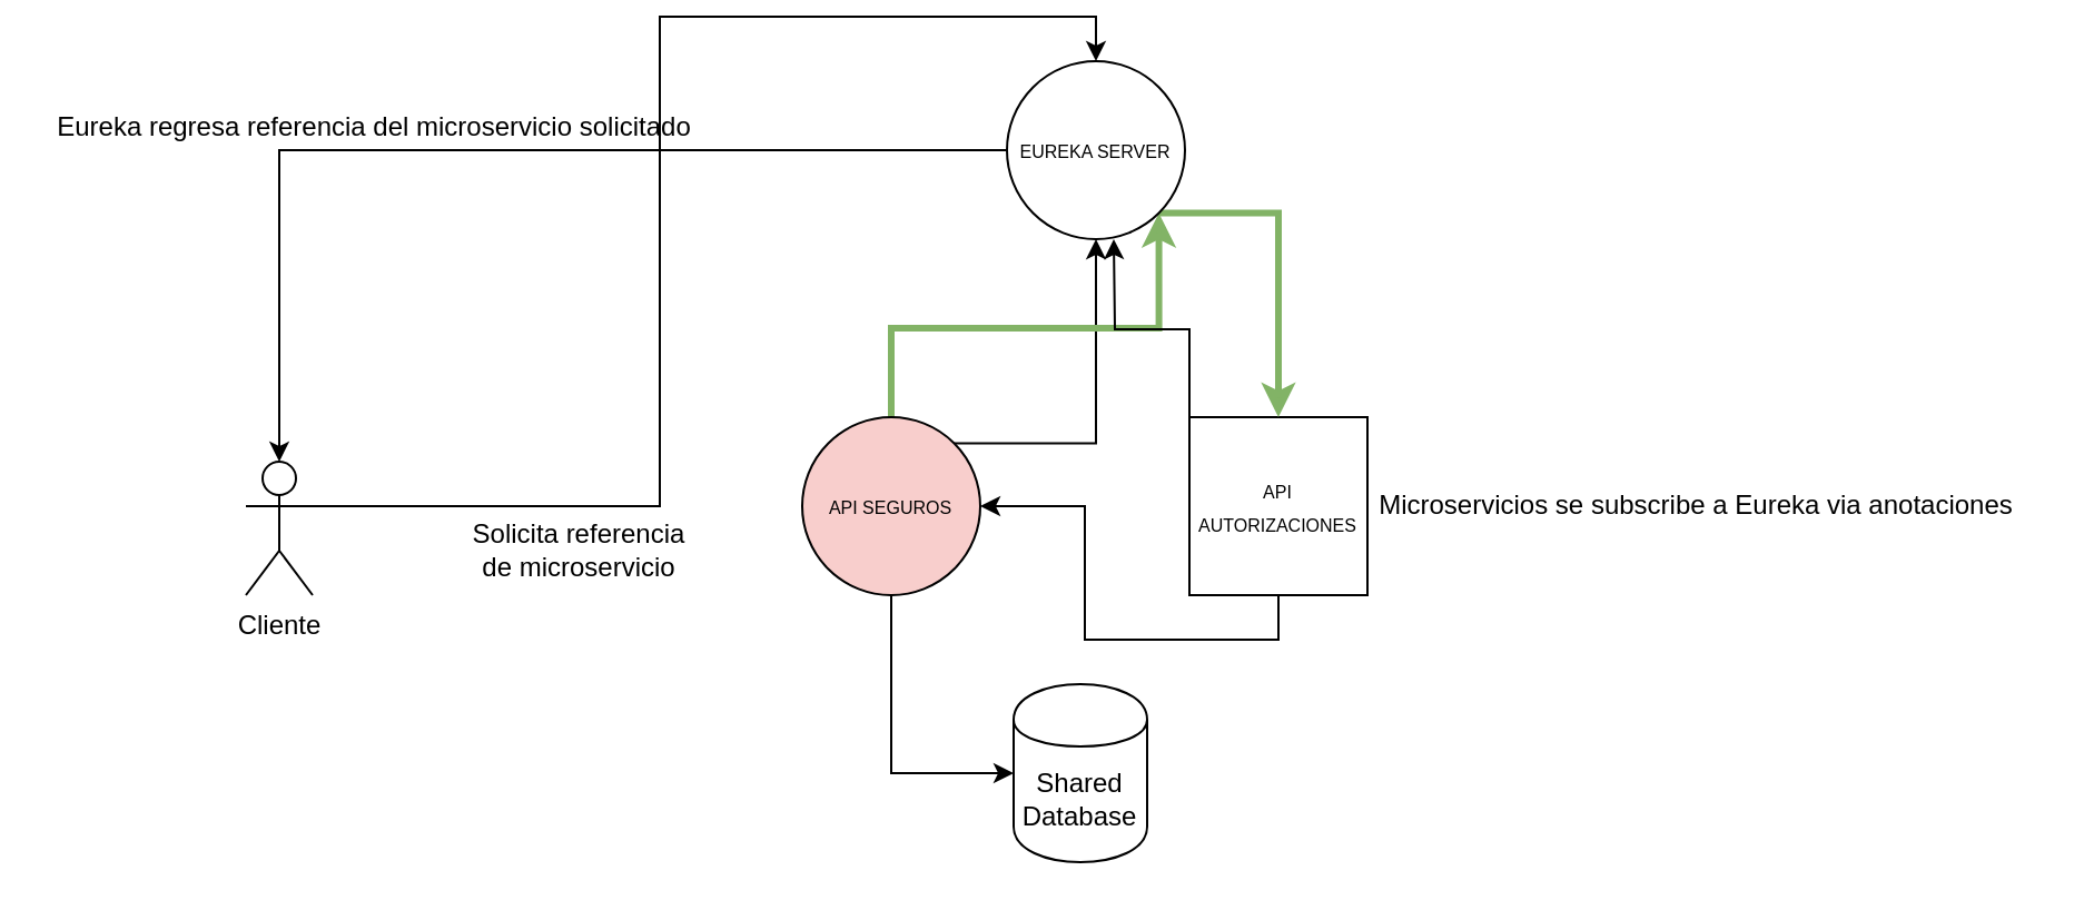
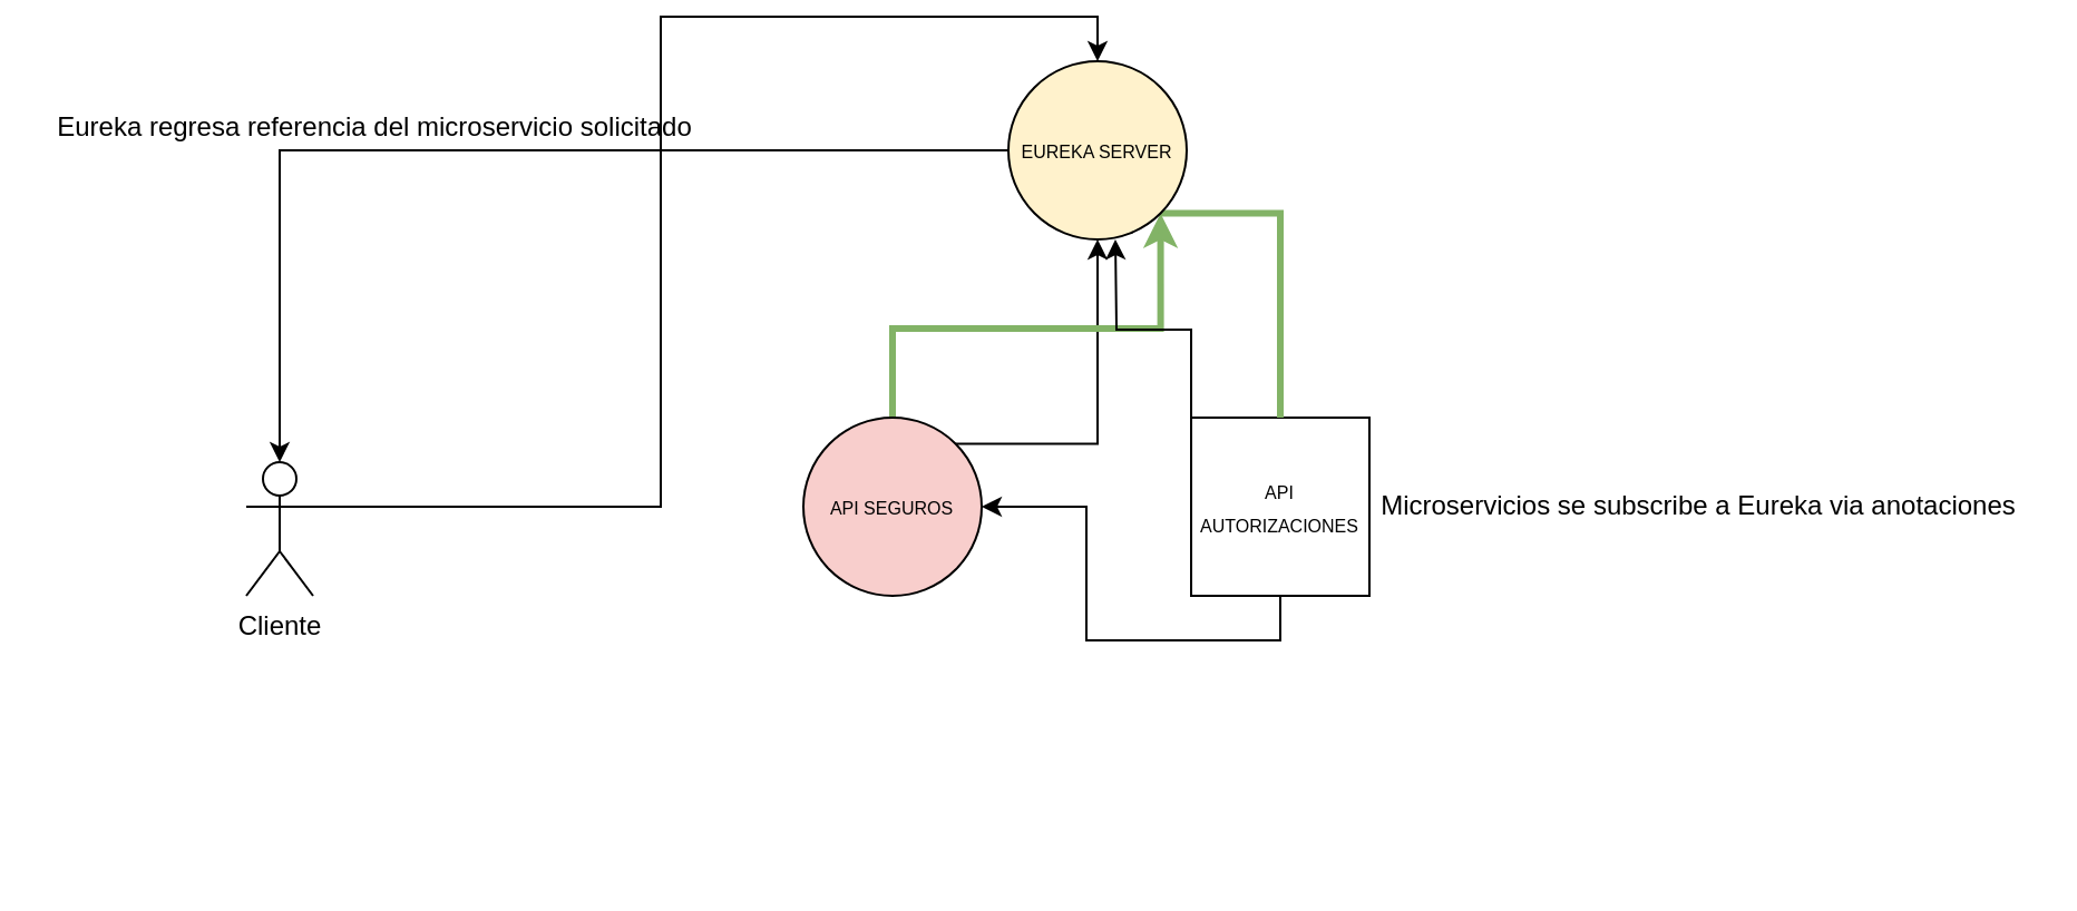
  <mxCell id="0" />
  <mxCell id="1" parent="0" />
- <mxCell id="2" value="Shared Database" style="shape=cylinder;whiteSpace=wrap;html=1;boundedLbl=1;backgroundOutline=1;" vertex="1" parent="1"><mxGeometry x="455" y="300" width="60" height="80" as="geometry" /></mxCell>
  <mxCell id="3" style="edgeStyle=orthogonalEdgeStyle;rounded=0;orthogonalLoop=1;jettySize=auto;html=1;exitX=1;exitY=0.333;exitDx=0;exitDy=0;exitPerimeter=0;entryX=0.5;entryY=0;entryDx=0;entryDy=0;" edge="1" parent="1" source="4" target="14"><mxGeometry relative="1" as="geometry" /></mxCell>
  <mxCell id="4" value="Cliente" style="shape=umlActor;verticalLabelPosition=bottom;labelBackgroundColor=#ffffff;verticalAlign=top;html=1;outlineConnect=0;" vertex="1" parent="1"><mxGeometry x="110" y="200" width="30" height="60" as="geometry" /></mxCell>
- <mxCell id="5" style="edgeStyle=orthogonalEdgeStyle;rounded=0;orthogonalLoop=1;jettySize=auto;html=1;exitX=0.5;exitY=1;exitDx=0;exitDy=0;entryX=0;entryY=0.5;entryDx=0;entryDy=0;" edge="1" parent="1" source="8" target="2"><mxGeometry relative="1" as="geometry" /></mxCell>
  <mxCell id="6" style="edgeStyle=orthogonalEdgeStyle;rounded=0;orthogonalLoop=1;jettySize=auto;html=1;exitX=1;exitY=0;exitDx=0;exitDy=0;" edge="1" parent="1" source="8" target="14"><mxGeometry relative="1" as="geometry" /></mxCell>
  <mxCell id="7" style="edgeStyle=orthogonalEdgeStyle;rounded=0;orthogonalLoop=1;jettySize=auto;html=1;exitX=0.5;exitY=0;exitDx=0;exitDy=0;entryX=1;entryY=1;entryDx=0;entryDy=0;fillColor=#d5e8d4;strokeColor=#82b366;strokeWidth=3;" edge="1" parent="1" source="8" target="14"><mxGeometry relative="1" as="geometry" /></mxCell>
  <mxCell id="8" value="&lt;font style=&quot;font-size: 8px&quot;&gt;API SEGUROS&lt;/font&gt;" style="ellipse;whiteSpace=wrap;html=1;aspect=fixed;fillColor=#f8cecc;" vertex="1" parent="1"><mxGeometry x="360" y="180" width="80" height="80" as="geometry" /></mxCell>
  <mxCell id="9" style="edgeStyle=orthogonalEdgeStyle;rounded=0;orthogonalLoop=1;jettySize=auto;html=1;exitX=0.5;exitY=1;exitDx=0;exitDy=0;" edge="1" parent="1" source="11" target="8"><mxGeometry relative="1" as="geometry" /></mxCell>
  <mxCell id="10" style="edgeStyle=orthogonalEdgeStyle;rounded=0;orthogonalLoop=1;jettySize=auto;html=1;exitX=0;exitY=0;exitDx=0;exitDy=0;" edge="1" parent="1" source="11"><mxGeometry relative="1" as="geometry"><mxPoint x="500" as="targetPoint" y="100" /></mxGeometry></mxCell>
  <mxCell id="11" value="&lt;font style=&quot;font-size: 8px&quot;&gt;API AUTORIZACIONES&lt;/font&gt;" style="whiteSpace=wrap;html=1;aspect=fixed;rounded=0;" vertex="1" parent="1"><mxGeometry x="534" y="180" width="80" height="80" as="geometry" /></mxCell>
  <mxCell id="12" style="edgeStyle=orthogonalEdgeStyle;rounded=0;orthogonalLoop=1;jettySize=auto;html=1;exitX=0;exitY=0.5;exitDx=0;exitDy=0;entryX=0.5;entryY=0;entryDx=0;entryDy=0;entryPerimeter=0;" edge="1" parent="1" source="14" target="4"><mxGeometry relative="1" as="geometry" /></mxCell>
- <mxCell id="13" style="edgeStyle=orthogonalEdgeStyle;rounded=0;orthogonalLoop=1;jettySize=auto;html=1;exitX=1;exitY=1;exitDx=0;exitDy=0;entryX=0.5;entryY=0;entryDx=0;entryDy=0;fillColor=#d5e8d4;strokeColor=#82b366;strokeWidth=3;" edge="1" parent="1" source="14" target="11"><mxGeometry relative="1" as="geometry" /></mxCell>
- <mxCell id="14" value="&lt;span style=&quot;font-size: 8px&quot;&gt;EUREKA SERVER&lt;/span&gt;" style="ellipse;whiteSpace=wrap;html=1;aspect=fixed;" vertex="1" parent="1"><mxGeometry x="452" y="20" width="80" height="80" as="geometry" /></mxCell>
- <mxCell id="15" value="Solicita referencia de microservicio" style="text;html=1;strokeColor=none;fillColor=none;align=center;verticalAlign=middle;whiteSpace=wrap;rounded=0;" vertex="1" parent="1"><mxGeometry x="210" y="230" width="100" height="20" as="geometry" /></mxCell>
+ <mxCell id="13" style="edgeStyle=orthogonalEdgeStyle;rounded=0;orthogonalLoop=1;jettySize=auto;html=1;exitX=1;exitY=1;exitDx=0;exitDy=0;entryX=0.5;entryY=0;entryDx=0;entryDy=0;fillColor=#d5e8d4;strokeColor=#82b366;strokeWidth=3;endArrow=none;" edge="1" parent="1" source="14" target="11"><mxGeometry relative="1" as="geometry" /></mxCell>
+ <mxCell id="14" value="&lt;span style=&quot;font-size: 8px&quot;&gt;EUREKA SERVER&lt;/span&gt;" style="ellipse;whiteSpace=wrap;html=1;aspect=fixed;fillColor=#fff2cc;" vertex="1" parent="1"><mxGeometry x="452" y="20" width="80" height="80" as="geometry" /></mxCell>
  <mxCell id="16" value="Eureka regresa referencia del microservicio solicitado" style="text;html=1;strokeColor=none;fillColor=none;align=center;verticalAlign=middle;whiteSpace=wrap;rounded=0;" vertex="1" parent="1"><mxGeometry x="20" y="40" width="296" height="20" as="geometry" /></mxCell>
  <mxCell id="17" value="Microservicios se subscribe a Eureka via anotaciones" style="text;html=1;strokeColor=none;fillColor=none;align=center;verticalAlign=middle;whiteSpace=wrap;rounded=0;" vertex="1" parent="1"><mxGeometry x="614" y="210" width="296" height="20" as="geometry" /></mxCell>
